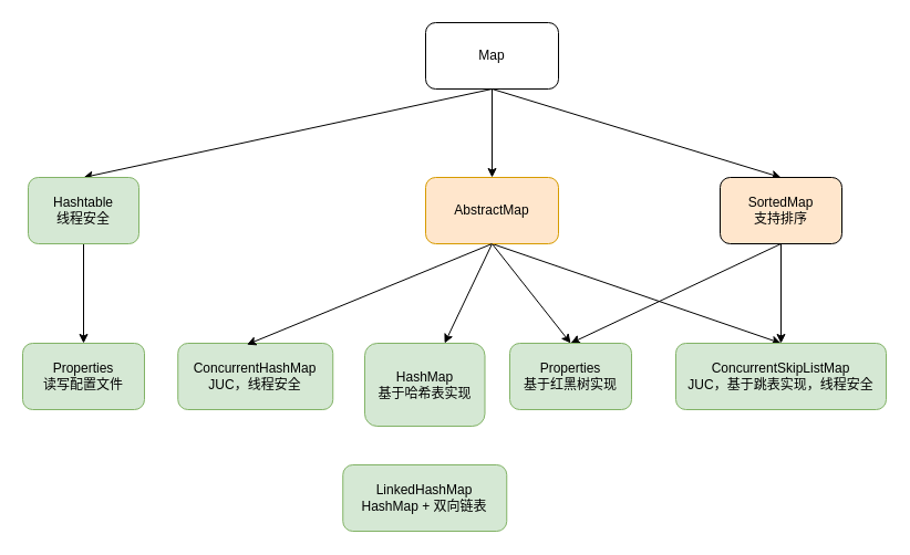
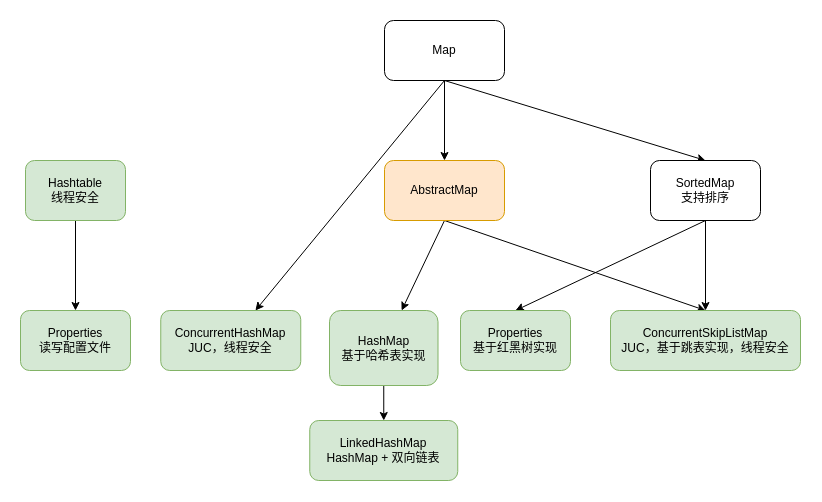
  <mxCell id="0" />
  <mxCell id="1" parent="0" />
- <mxCell id="2" style="rounded=0;orthogonalLoop=1;jettySize=auto;html=1;exitX=0.5;exitY=1;exitDx=0;exitDy=0;entryX=0.5;entryY=0;entryDx=0;entryDy=0;" parent="1" source="3" target="21" edge="1"><mxGeometry relative="1" as="geometry" /></mxCell>
+ <mxCell id="2" style="rounded=0;orthogonalLoop=1;jettySize=auto;html=1;exitX=0.5;exitY=1;exitDx=0;exitDy=0;" parent="1" source="3" target="18" edge="1"><mxGeometry relative="1" as="geometry" /></mxCell>
  <mxCell id="3" value="Map" style="rounded=1;whiteSpace=wrap;html=1;" parent="1" vertex="1"><mxGeometry x="384" y="20" width="120" height="60" as="geometry" /></mxCell>
  <mxCell id="4" style="edgeStyle=none;rounded=0;orthogonalLoop=1;jettySize=auto;html=1;exitX=0.5;exitY=1;exitDx=0;exitDy=0;" parent="1" source="7" target="14" edge="1"><mxGeometry relative="1" as="geometry" /></mxCell>
- <mxCell id="5" style="edgeStyle=none;rounded=0;orthogonalLoop=1;jettySize=auto;html=1;exitX=0.5;exitY=1;exitDx=0;exitDy=0;entryX=0.5;entryY=0;entryDx=0;entryDy=0;" parent="1" source="7" target="16" edge="1"><mxGeometry relative="1" as="geometry" /></mxCell>
  <mxCell id="6" style="edgeStyle=none;rounded=0;orthogonalLoop=1;jettySize=auto;html=1;exitX=0.5;exitY=1;exitDx=0;exitDy=0;entryX=0.5;entryY=0;entryDx=0;entryDy=0;" parent="1" source="7" target="17" edge="1"><mxGeometry relative="1" as="geometry" /></mxCell>
  <mxCell id="7" value="AbstractMap" style="rounded=1;whiteSpace=wrap;html=1;fillColor=#ffe6cc;strokeColor=#d79b00;" parent="1" vertex="1"><mxGeometry x="384" y="160" width="120" height="60" as="geometry" /></mxCell>
  <mxCell id="8" style="edgeStyle=none;rounded=0;orthogonalLoop=1;jettySize=auto;html=1;exitX=0.5;exitY=1;exitDx=0;exitDy=0;entryX=0.5;entryY=0;entryDx=0;entryDy=0;" parent="1" source="3" target="7" edge="1"><mxGeometry relative="1" as="geometry"><mxPoint x="550" y="110" as="sourcePoint" /></mxGeometry></mxCell>
  <mxCell id="9" style="edgeStyle=none;rounded=0;orthogonalLoop=1;jettySize=auto;html=1;exitX=0.5;exitY=1;exitDx=0;exitDy=0;entryX=0.5;entryY=0;entryDx=0;entryDy=0;" parent="1" source="3" target="12" edge="1"><mxGeometry relative="1" as="geometry"><mxPoint x="550" y="110" as="sourcePoint" /></mxGeometry></mxCell>
  <mxCell id="10" style="edgeStyle=none;rounded=0;orthogonalLoop=1;jettySize=auto;html=1;exitX=0.5;exitY=1;exitDx=0;exitDy=0;entryX=0.5;entryY=0;entryDx=0;entryDy=0;" parent="1" source="12" target="16" edge="1"><mxGeometry relative="1" as="geometry" /></mxCell>
  <mxCell id="11" style="edgeStyle=none;rounded=0;orthogonalLoop=1;jettySize=auto;html=1;exitX=0.5;exitY=1;exitDx=0;exitDy=0;entryX=0.5;entryY=0;entryDx=0;entryDy=0;" parent="1" source="12" target="17" edge="1"><mxGeometry relative="1" as="geometry" /></mxCell>
- <mxCell id="12" value="SortedMap&lt;br&gt;支持排序" style="rounded=1;whiteSpace=wrap;html=1;fillColor=#ffe6cc;" parent="1" vertex="1"><mxGeometry x="650" y="160" width="110" height="60" as="geometry" /></mxCell>
+ <mxCell id="12" value="SortedMap&lt;br&gt;支持排序" style="rounded=1;whiteSpace=wrap;html=1;" parent="1" vertex="1"><mxGeometry x="650" y="160" width="110" height="60" as="geometry" /></mxCell>
+ <mxCell id="13" style="edgeStyle=none;rounded=0;orthogonalLoop=1;jettySize=auto;html=1;exitX=0.5;exitY=1;exitDx=0;exitDy=0;entryX=0.5;entryY=0;entryDx=0;entryDy=0;" parent="1" source="14" target="15" edge="1"><mxGeometry relative="1" as="geometry" /></mxCell>
  <mxCell id="14" value="HashMap&lt;br&gt;基于哈希表实现" style="rounded=1;whiteSpace=wrap;html=1;fillColor=#d5e8d4;strokeColor=#82b366;" parent="1" vertex="1"><mxGeometry x="329" y="310" width="108.5" height="75" as="geometry" /></mxCell>
  <mxCell id="15" value="Linked&lt;span style=&quot;background-color: initial;&quot;&gt;HashMap&lt;br&gt;HashMap + 双向链表&lt;/span&gt;" style="rounded=1;whiteSpace=wrap;html=1;fillColor=#d5e8d4;strokeColor=#82b366;" parent="1" vertex="1"><mxGeometry x="309.25" y="420" width="148" height="60" as="geometry" /></mxCell>
  <mxCell id="16" value="Properties&lt;br&gt;基于红黑树实现" style="rounded=1;whiteSpace=wrap;html=1;fillColor=#d5e8d4;strokeColor=#82b366;" parent="1" vertex="1"><mxGeometry x="460" y="310" width="110" height="60" as="geometry" /></mxCell>
  <mxCell id="17" value="ConcurrentSkipListMap&lt;br&gt;JUC，基于跳表实现，线程安全" style="rounded=1;whiteSpace=wrap;html=1;fillColor=#d5e8d4;strokeColor=#82b366;" parent="1" vertex="1"><mxGeometry x="610" y="310" width="190" height="60" as="geometry" /></mxCell>
  <mxCell id="18" value="ConcurrentHashMap&lt;br&gt;JUC，&lt;span style=&quot;background-color: initial;&quot;&gt;线程安全&lt;/span&gt;" style="rounded=1;whiteSpace=wrap;html=1;fillColor=#d5e8d4;strokeColor=#82b366;" parent="1" vertex="1"><mxGeometry x="160.25" y="310" width="140" height="60" as="geometry" /></mxCell>
- <mxCell id="19" style="edgeStyle=none;rounded=0;orthogonalLoop=1;jettySize=auto;html=1;exitX=0.5;exitY=1;exitDx=0;exitDy=0;entryX=0.445;entryY=0.02;entryDx=0;entryDy=0;entryPerimeter=0;" parent="1" source="7" target="18" edge="1"><mxGeometry relative="1" as="geometry" /></mxCell>
  <mxCell id="20" style="rounded=0;orthogonalLoop=1;jettySize=auto;html=1;exitX=0.5;exitY=1;exitDx=0;exitDy=0;" parent="1" source="21" target="22" edge="1"><mxGeometry relative="1" as="geometry" /></mxCell>
  <mxCell id="21" value="Hashtable&lt;br&gt;线程安全" style="rounded=1;whiteSpace=wrap;html=1;fillColor=#d5e8d4;strokeColor=#82b366;" parent="1" vertex="1"><mxGeometry x="25" y="160" width="100" height="60" as="geometry" /></mxCell>
  <mxCell id="22" value="Properties&lt;br&gt;读写配置文件" style="rounded=1;whiteSpace=wrap;html=1;fillColor=#d5e8d4;strokeColor=#82b366;" parent="1" vertex="1"><mxGeometry x="20" y="310" width="110" height="60" as="geometry" /></mxCell>
